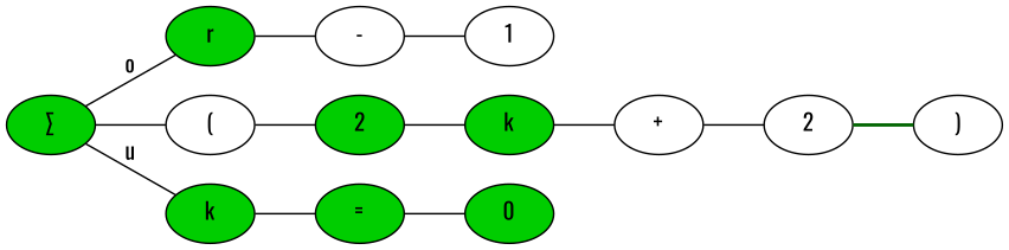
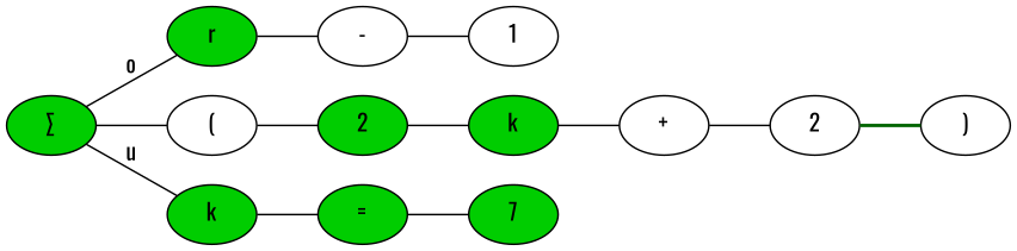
  strict graph {
    rankdir=LR
    fontname=Oswald
    node [fillcolor=green3 style=filled fontname=Oswald]
    edge [fontname=Oswald]
    n1 [label="∑"]
    r
    n3 [label="(" fillcolor="" style=""]
    n4 [label=k]
    n5 [label="-" fillcolor="" style=""]
    1 [fillcolor="" style=""]
    n7 [label=2]
    n8 [label=")" fillcolor="" style=""]
    n9 [label=k]
    n10 [label=2 fillcolor="" style=""]
    n11 [label="+" fillcolor="" style=""]
    n12 [label="="]
-   0
+   0 [label=7]
    n1 -- r [label=o]
    n1 -- n3
    n1 -- n4 [label=u]
    r -- n5
    n3 -- n7
    n4 -- n12
    n5 -- 1
    n7 -- n9
    n9 -- n11
    n10 -- n8 [color=darkgreen style=bold]
    n11 -- n10
    n12 -- 0
  }
